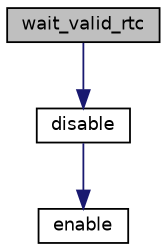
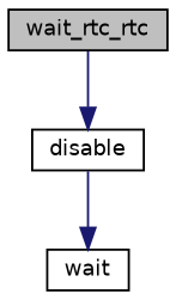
  digraph {
    rankdir=TB
    node [color=black fillcolor=white fontname=Helvetica fontsize=10 shape=record style=filled]
    edge [color=midnightblue fontname=Helvetica fontsize=10 labelfontname=Helvetica labelfontsize=10 style=solid]
-   n1 [fillcolor=grey75 fontcolor=black height=0.2 label=wait_valid_rtc width=0.4]
+   n1 [fillcolor=grey75 fontcolor=black height=0.2 label=wait_rtc_rtc width=0.4]
    n2 [height=0.2 label=disable width=0.4]
-   n3 [height=0.2 label=enable width=0.4]
+   n3 [height=0.2 label=wait width=0.4]
    n1 -> n2
    n2 -> n3
  }
